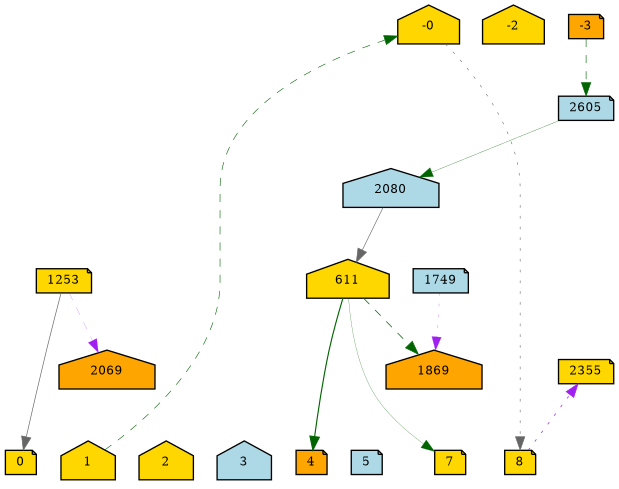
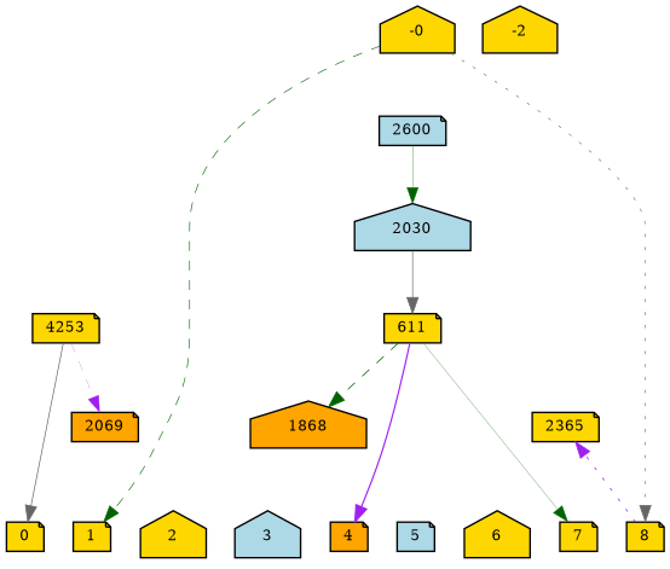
  digraph {
    node [fillcolor=gold fontsize=9 shape=note style=filled]
    edge [style=invis]
    n1 [height=0.2 label=-0 shape=house width=0.2]
    -2 [height=0.2 shape=house width=0.2]
-   -3 [fillcolor=orange height=0.2 width=0.2]
    0 [height=0.2 width=0.2]
-   1 [height=0.2 shape=house width=0.2]
+   1 [height=0.2 width=0.2]
    2 [height=0.2 shape=house width=0.2]
    3 [fillcolor=lightblue height=0.2 shape=house width=0.2]
    4 [fillcolor=orange height=0.2 width=0.2]
    5 [fillcolor=lightblue height=0.2 width=0.2]
+   6 [height=0.2 shape=house width=0.2]
    7 [height=0.2 width=0.2]
    8 [height=0.2 width=0.2]
-   2600 [fillcolor=lightblue height=0.2 width=0.2 label=2605]
-   2365 [height=0.2 width=0.2 label=2355]
-   2080 [fillcolor=lightblue height=0.2 shape=house width=0.2]
-   1253 [height=0.2 width=0.2]
-   2069 [fillcolor=orange height=0.2 shape=house width=0.2]
-   611 [height=0.2 shape=house width=0.2]
-   1868 [fillcolor=orange height=0.2 shape=house width=0.2 label=1869]
-   1749 [fillcolor=lightblue height=0.2 width=0.2]
+   2600 [fillcolor=lightblue height=0.2 width=0.2]
+   2365 [height=0.2 width=0.2]
+   2080 [fillcolor=lightblue height=0.2 shape=house width=0.2 label=2030]
+   1253 [height=0.2 width=0.2 label=4253]
+   2069 [fillcolor=orange height=0.2 width=0.2]
+   611 [height=0.2 width=0.2]
+   1868 [fillcolor=orange height=0.2 shape=house width=0.2]
    subgraph sub_1 {
      rank=source
      n1
      -2
-     -3
    }
    subgraph sub_2 {
      rank=sink
      0
      1
      2
      3
      4
      5
+     6
      7
      8
    }
    n1 -> -2
-   1 -> n1 [color=darkgreen penwidth=0.4341528762549769 style=dashed]
+   n1 -> 1 [color=darkgreen penwidth=0.4341528762549769 style=dashed]
    n1 -> 8 [color=gray40 penwidth=0.4214596530371122 style=dotted]
-   -2 -> -3
-   -3 -> 2600 [color=darkgreen penwidth=0.45009194620709436 style=dashed]
    0 -> 1
    1 -> 2
    2 -> 3
    3 -> 4
    4 -> 5
+   5 -> 6
+   6 -> 7
    7 -> 8
    8 -> 2365 [color=purple penwidth=0.536911173035562 style=dotted]
    2600 -> 2080 [color=darkgreen penwidth=0.2200543211990821 style=bold]
    2080 -> 611 [color=gray40 penwidth=0.4572361903550869 style=bold]
    1253 -> 0 [color=gray40 penwidth=0.5034894794241536 style=bold]
    1253 -> 2069 [color=purple penwidth=0.14863868103528843 style=dashed]
-   611 -> 4 [color=darkgreen penwidth=0.8450370961932754 style=bold]
+   611 -> 4 [color=purple penwidth=0.8450370961932754 style=bold]
    611 -> 7 [color=darkgreen penwidth=0.1780475544823219 style=bold]
    611 -> 1868 [color=darkgreen penwidth=0.5365973669551869 style=dashed]
-   1749 -> 1868 [color=purple penwidth=0.19093528835140472 style=dotted]
  }
